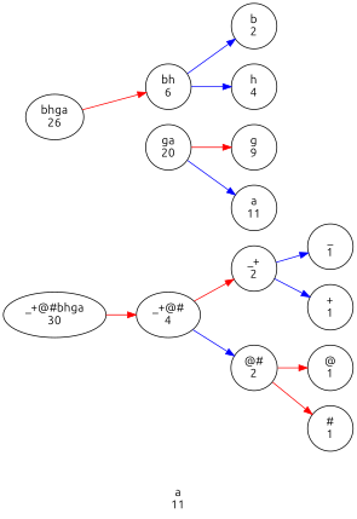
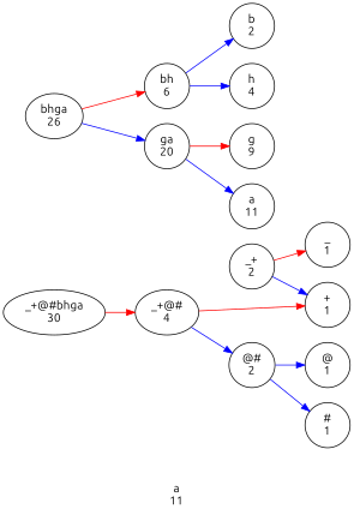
  digraph {
    fontname=Ubuntu
    label="a\n11"
    rankdir=LR
    node [fontname=Ubuntu]
    edge [color=blue fontname=Ubuntu]
    "_+@#bhga\n30"
    "_+@#\n4"
    "_+\n2"
    "@#\n2"
    "bhga\n26"
    "bh\n6"
    "ga\n20"
    "_\n1"
    "+\n1"
    "@\n1"
    "#\n1"
    "b\n2"
    "h\n4"
    "g\n9"
    "a\n11"
    "_+@#bhga\n30" -> "_+@#\n4" [color=red]
-   "_+@#\n4" -> "_+\n2" [color=red]
+   "_+@#\n4" -> "+\n1" [color=red]
    "_+@#\n4" -> "@#\n2"
-   "_+\n2" -> "_\n1"
+   "_+\n2" -> "_\n1" [color=red]
    "_+\n2" -> "+\n1"
-   "@#\n2" -> "@\n1" [color=red]
-   "@#\n2" -> "#\n1" [color=red]
+   "@#\n2" -> "@\n1"
+   "@#\n2" -> "#\n1"
    "bhga\n26" -> "bh\n6" [color=red]
+   "bhga\n26" -> "ga\n20"
    "bh\n6" -> "b\n2"
    "bh\n6" -> "h\n4"
    "ga\n20" -> "g\n9" [color=red]
    "ga\n20" -> "a\n11"
  }
